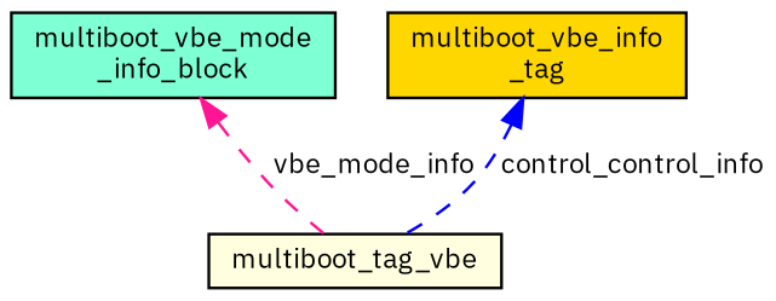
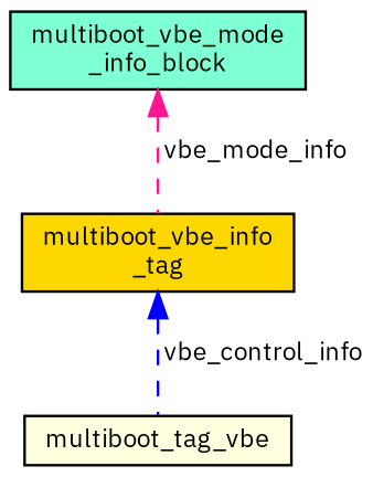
  digraph {
    fontname="IBM Plex Sans"
    node [color=black fontname="IBM Plex Sans" fontsize=10 shape=record style=filled]
    edge [dir=back fontname="IBM Plex Sans" fontsize=10 labelfontname=Helvetica labelfontsize=10 style=dashed]
    n1 [fillcolor=lightyellow fontcolor=black height=0.2 label=multiboot_tag_vbe width=0.4]
    n2 [fillcolor=aquamarine height=0.2 label="multiboot_vbe_mode\l_info_block" width=0.4]
    n3 [fillcolor=gold height=0.2 label="multiboot_vbe_info\l_tag" width=0.4]
-   n2 -> n1 [color=deeppink label=" vbe_mode_info"]
-   n3 -> n1 [color=blue label=" control_control_info"]
+   n2 -> n3 [color=deeppink label=" vbe_mode_info"]
+   n3 -> n1 [color=blue label=" vbe_control_info"]
  }
